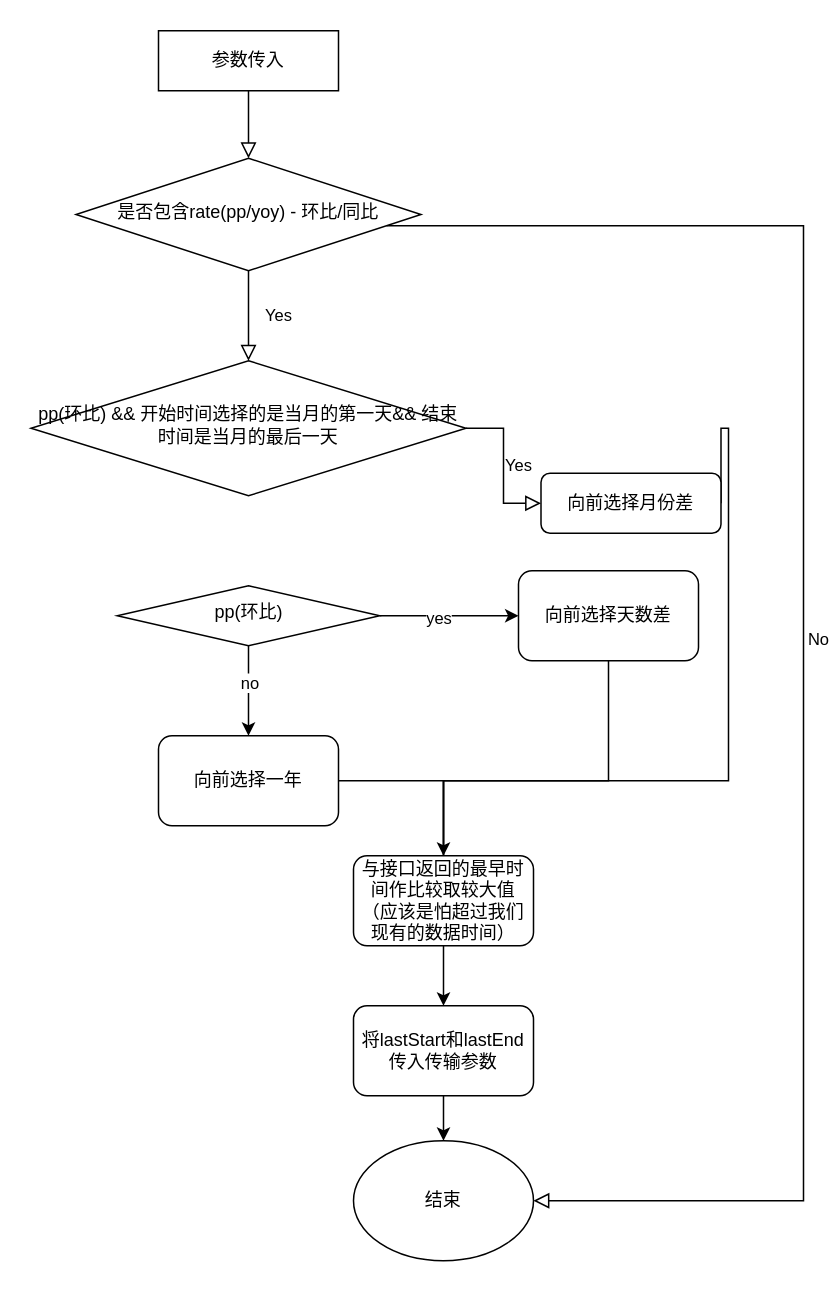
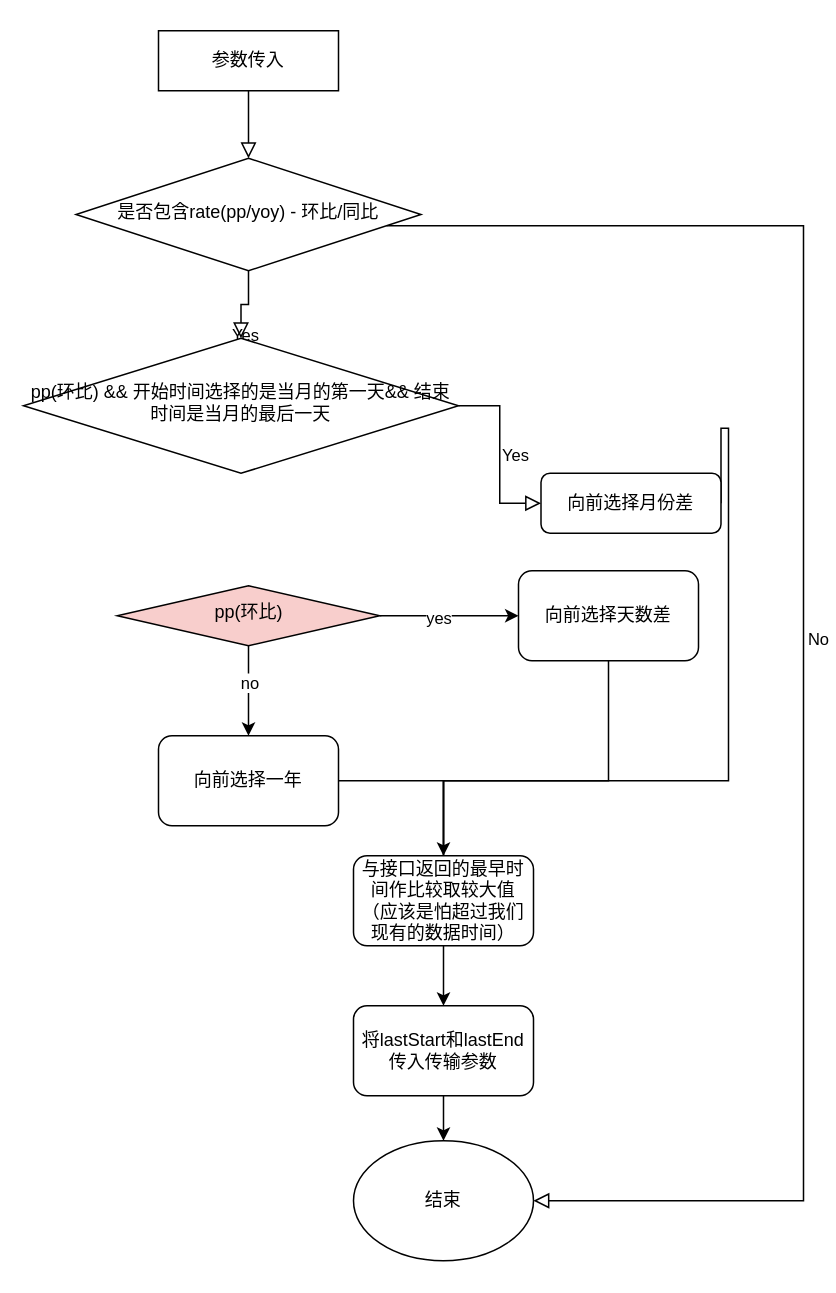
  <mxCell id="0" />
  <mxCell id="1" parent="0" />
  <mxCell id="2" value="" style="rounded=0;html=1;jettySize=auto;orthogonalLoop=1;fontSize=11;endArrow=block;endFill=0;endSize=8;strokeWidth=1;shadow=0;labelBackgroundColor=none;edgeStyle=orthogonalEdgeStyle;" parent="1" source="3" target="6" edge="1"><mxGeometry relative="1" as="geometry" /></mxCell>
  <mxCell id="3" value="参数传入" style="whiteSpace=wrap;html=1;fontSize=12;glass=0;strokeWidth=1;shadow=0;rounded=0;" parent="1" vertex="1"><mxGeometry x="105" y="20" width="120" height="40" as="geometry" /></mxCell>
  <mxCell id="4" value="Yes" style="rounded=0;html=1;jettySize=auto;orthogonalLoop=1;fontSize=11;endArrow=block;endFill=0;endSize=8;strokeWidth=1;shadow=0;labelBackgroundColor=none;edgeStyle=orthogonalEdgeStyle;" parent="1" source="6" target="8" edge="1"><mxGeometry y="20" relative="1" as="geometry"><mxPoint as="offset" /></mxGeometry></mxCell>
  <mxCell id="5" value="No" style="edgeStyle=orthogonalEdgeStyle;rounded=0;html=1;jettySize=auto;orthogonalLoop=1;fontSize=11;endArrow=block;endFill=0;endSize=8;strokeWidth=1;shadow=0;labelBackgroundColor=none;entryX=1;entryY=0.5;entryDx=0;entryDy=0;" parent="1" source="6" target="22" edge="1"><mxGeometry y="10" relative="1" as="geometry"><mxPoint as="offset" /><mxPoint x="655" y="480" as="targetPoint" /><Array as="points"><mxPoint x="535" y="150" /><mxPoint x="535" y="800" /></Array></mxGeometry></mxCell>
  <mxCell id="6" value="是否包含rate(pp/yoy) - 环比/同比" style="rhombus;whiteSpace=wrap;html=1;shadow=0;fontFamily=Helvetica;fontSize=12;align=center;strokeWidth=1;spacing=6;spacingTop=-4;" parent="1" vertex="1"><mxGeometry x="50" y="105" width="230" height="75" as="geometry" /></mxCell>
  <mxCell id="7" value="Yes" style="edgeStyle=orthogonalEdgeStyle;rounded=0;html=1;jettySize=auto;orthogonalLoop=1;fontSize=11;endArrow=block;endFill=0;endSize=8;strokeWidth=1;shadow=0;labelBackgroundColor=none;" parent="1" source="8" target="10" edge="1"><mxGeometry y="10" relative="1" as="geometry"><mxPoint as="offset" /></mxGeometry></mxCell>
- <mxCell id="8" value="pp(环比) &amp;amp;&amp;amp; 开始时间选择的是当月的第一天&amp;amp;&amp;amp; 结束时间是当月的最后一天" style="rhombus;whiteSpace=wrap;html=1;shadow=0;fontFamily=Helvetica;fontSize=12;align=center;strokeWidth=1;spacing=6;spacingTop=-4;" parent="1" vertex="1"><mxGeometry x="20" y="240" width="290" height="90" as="geometry" /></mxCell>
+ <mxCell id="8" value="pp(环比) &amp;amp;&amp;amp; 开始时间选择的是当月的第一天&amp;amp;&amp;amp; 结束时间是当月的最后一天" style="rhombus;whiteSpace=wrap;html=1;shadow=0;fontFamily=Helvetica;fontSize=12;align=center;strokeWidth=1;spacing=6;spacingTop=-4;" parent="1" vertex="1"><mxGeometry x="15" y="225" width="290" height="90" as="geometry" /></mxCell>
  <mxCell id="9" style="edgeStyle=orthogonalEdgeStyle;rounded=0;orthogonalLoop=1;jettySize=auto;html=1;exitX=1;exitY=0.5;exitDx=0;exitDy=0;" edge="1" parent="1" source="10"><mxGeometry relative="1" as="geometry"><mxPoint x="295" y="620" as="targetPoint" /><Array as="points"><mxPoint x="485" y="285" /><mxPoint x="485" y="520" /><mxPoint x="295" y="520" /></Array></mxGeometry></mxCell>
  <mxCell id="10" value="向前选择月份差" style="rounded=1;whiteSpace=wrap;html=1;fontSize=12;glass=0;strokeWidth=1;shadow=0;" parent="1" vertex="1"><mxGeometry x="360" y="315" width="120" height="40" as="geometry" /></mxCell>
  <mxCell id="11" value="" style="edgeStyle=orthogonalEdgeStyle;rounded=0;orthogonalLoop=1;jettySize=auto;html=1;" edge="1" parent="1" source="15" target="17"><mxGeometry relative="1" as="geometry" /></mxCell>
  <mxCell id="12" value="yes" style="edgeLabel;html=1;align=center;verticalAlign=middle;resizable=0;points=[];" vertex="1" connectable="0" parent="11"><mxGeometry x="-0.16" y="-1" relative="1" as="geometry"><mxPoint as="offset" /></mxGeometry></mxCell>
  <mxCell id="13" value="" style="edgeStyle=orthogonalEdgeStyle;rounded=0;orthogonalLoop=1;jettySize=auto;html=1;" edge="1" parent="1" source="15" target="18"><mxGeometry relative="1" as="geometry" /></mxCell>
  <mxCell id="14" value="no" style="edgeLabel;html=1;align=center;verticalAlign=middle;resizable=0;points=[];" vertex="1" connectable="0" parent="13"><mxGeometry x="-0.21" y="-1" relative="1" as="geometry"><mxPoint x="1" as="offset" /></mxGeometry></mxCell>
- <mxCell id="15" value="pp(环比)" style="rhombus;whiteSpace=wrap;html=1;shadow=0;fontFamily=Helvetica;fontSize=12;align=center;strokeWidth=1;spacing=6;spacingTop=-4;" vertex="1" parent="1"><mxGeometry x="77.5" y="390" width="175" height="40" as="geometry" /></mxCell>
+ <mxCell id="15" value="pp(环比)" style="rhombus;whiteSpace=wrap;html=1;shadow=0;fontFamily=Helvetica;fontSize=12;align=center;strokeWidth=1;spacing=6;spacingTop=-4;fillColor=#f8cecc;" vertex="1" parent="1"><mxGeometry x="77.5" y="390" width="175" height="40" as="geometry" /></mxCell>
  <mxCell id="16" value="" style="edgeStyle=orthogonalEdgeStyle;rounded=0;orthogonalLoop=1;jettySize=auto;html=1;" edge="1" parent="1" source="17" target="23"><mxGeometry relative="1" as="geometry"><Array as="points"><mxPoint x="405" y="520" /><mxPoint x="295" y="520" /></Array></mxGeometry></mxCell>
  <mxCell id="17" value="向前选择天数差" style="rounded=1;whiteSpace=wrap;html=1;" vertex="1" parent="1"><mxGeometry x="345" y="380" width="120" height="60" as="geometry" /></mxCell>
  <mxCell id="18" value="向前选择一年" style="rounded=1;whiteSpace=wrap;html=1;" vertex="1" parent="1"><mxGeometry x="105" y="490" width="120" height="60" as="geometry" /></mxCell>
  <mxCell id="19" value="" style="edgeStyle=orthogonalEdgeStyle;rounded=0;orthogonalLoop=1;jettySize=auto;html=1;" edge="1" parent="1" source="23" target="21"><mxGeometry relative="1" as="geometry" /></mxCell>
  <mxCell id="20" value="" style="edgeStyle=orthogonalEdgeStyle;rounded=0;orthogonalLoop=1;jettySize=auto;html=1;" edge="1" parent="1" source="21" target="22"><mxGeometry relative="1" as="geometry" /></mxCell>
  <mxCell id="21" value="将lastStart和lastEnd传入传输参数" style="rounded=1;whiteSpace=wrap;html=1;" vertex="1" parent="1"><mxGeometry x="235" y="670" width="120" height="60" as="geometry" /></mxCell>
  <mxCell id="22" value="结束" style="ellipse;whiteSpace=wrap;html=1;" vertex="1" parent="1"><mxGeometry x="235" y="760" width="120" height="80" as="geometry" /></mxCell>
  <mxCell id="23" value="与接口返回的最早时间作比较取较大值（应该是怕超过我们现有的数据时间）" style="rounded=1;whiteSpace=wrap;html=1;" vertex="1" parent="1"><mxGeometry x="235" y="570" width="120" height="60" as="geometry" /></mxCell>
  <mxCell id="24" value="" style="edgeStyle=orthogonalEdgeStyle;rounded=0;orthogonalLoop=1;jettySize=auto;html=1;exitX=1;exitY=0.5;exitDx=0;exitDy=0;endArrow=none;" edge="1" parent="1" source="18" target="23"><mxGeometry relative="1" as="geometry"><mxPoint x="295" y="620" as="targetPoint" /><mxPoint x="225" y="520" as="sourcePoint" /></mxGeometry></mxCell>
